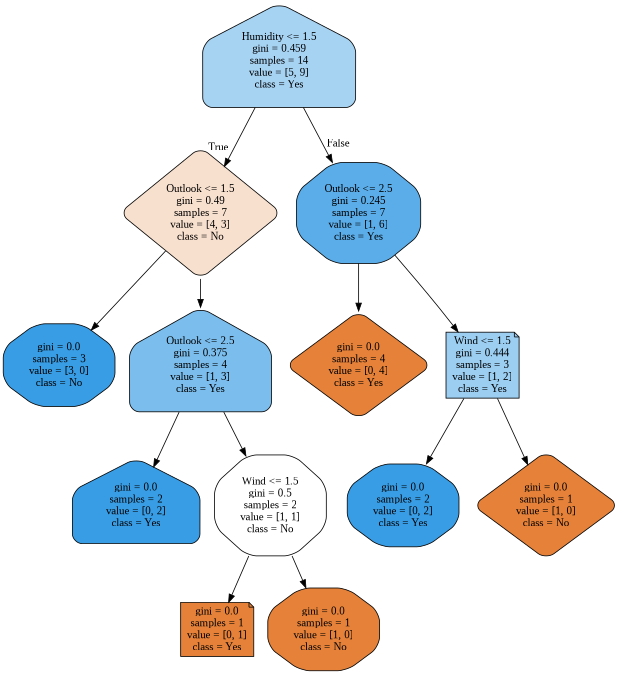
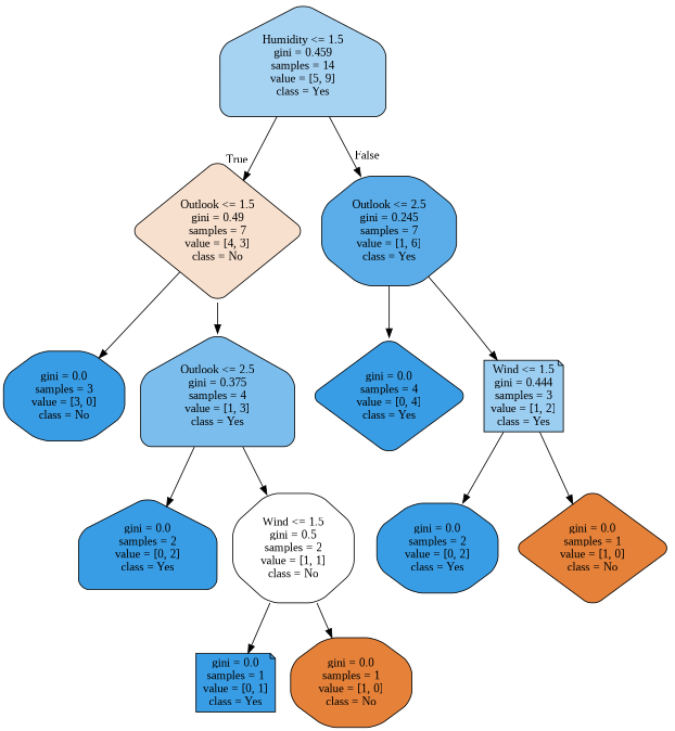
  digraph {
    fontname="Liberation Serif"
    node [color=black fillcolor="#399de5" fontname="Liberation Serif" shape=octagon style="filled, rounded"]
    edge [fontname="Liberation Serif"]
    n1 [fillcolor="#a7d3f3" label="Humidity <= 1.5\ngini = 0.459\nsamples = 14\nvalue = [5, 9]\nclass = Yes" shape=house]
    n2 [fillcolor="#f8e0ce" label="Outlook <= 1.5\ngini = 0.49\nsamples = 7\nvalue = [4, 3]\nclass = No" shape=diamond]
    n3 [fillcolor="#5aade9" label="Outlook <= 2.5\ngini = 0.245\nsamples = 7\nvalue = [1, 6]\nclass = Yes"]
    n4 [label="gini = 0.0\nsamples = 3\nvalue = [3, 0]\nclass = No"]
    n5 [fillcolor="#7bbeee" label="Outlook <= 2.5\ngini = 0.375\nsamples = 4\nvalue = [1, 3]\nclass = Yes" shape=house]
-   n6 [fillcolor="#e58139" label="gini = 0.0\nsamples = 4\nvalue = [0, 4]\nclass = Yes" shape=diamond]
+   n6 [label="gini = 0.0\nsamples = 4\nvalue = [0, 4]\nclass = Yes" shape=diamond]
    n7 [fillcolor="#9ccef2" label="Wind <= 1.5\ngini = 0.444\nsamples = 3\nvalue = [1, 2]\nclass = Yes" shape=note]
    n8 [label="gini = 0.0\nsamples = 2\nvalue = [0, 2]\nclass = Yes" shape=house]
    n9 [fillcolor="#ffffff" label="Wind <= 1.5\ngini = 0.5\nsamples = 2\nvalue = [1, 1]\nclass = No"]
-   n10 [fillcolor="#e58139" label="gini = 0.0\nsamples = 1\nvalue = [0, 1]\nclass = Yes" shape=note]
+   n10 [label="gini = 0.0\nsamples = 1\nvalue = [0, 1]\nclass = Yes" shape=note]
    n11 [fillcolor="#e58139" label="gini = 0.0\nsamples = 1\nvalue = [1, 0]\nclass = No"]
    n12 [label="gini = 0.0\nsamples = 2\nvalue = [0, 2]\nclass = Yes"]
    n13 [fillcolor="#e58139" label="gini = 0.0\nsamples = 1\nvalue = [1, 0]\nclass = No" shape=diamond]
    n1 -> n2 [headlabel=True labelangle=45 labeldistance=2.5]
    n1 -> n3 [headlabel=False labelangle=-45 labeldistance=2.5]
    n2 -> n4
    n2 -> n5
    n3 -> n6
    n3 -> n7
    n5 -> n8
    n5 -> n9
    n7 -> n12
    n7 -> n13
    n9 -> n10
    n9 -> n11
  }
